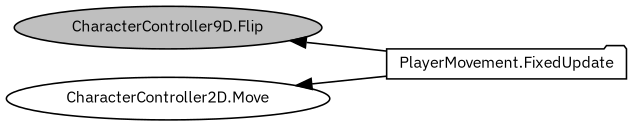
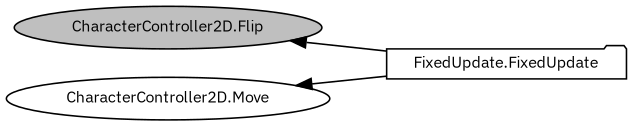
  digraph {
    fontname="IBM Plex Sans"
    rankdir=LR
    node [color=black fillcolor=white fontname="IBM Plex Sans" fontsize=10 shape=ellipse style=filled]
    edge [color=black dir=back fontname="IBM Plex Sans" fontsize=10 labelfontname=Helvetica labelfontsize=10 style=solid]
-   n1 [fillcolor=grey75 fontcolor=black height=0.2 label="CharacterController9D.Flip" width=0.4]
-   n2 [height=0.2 label="PlayerMovement.FixedUpdate" shape=folder width=0.4]
+   n1 [fillcolor=grey75 fontcolor=black height=0.2 label="CharacterController2D.Flip" width=0.4]
+   n2 [height=0.2 label="FixedUpdate.FixedUpdate" shape=folder width=0.4]
    n3 [height=0.2 label="CharacterController2D.Move" width=0.4]
    n1 -> n2
    n3 -> n2
  }
